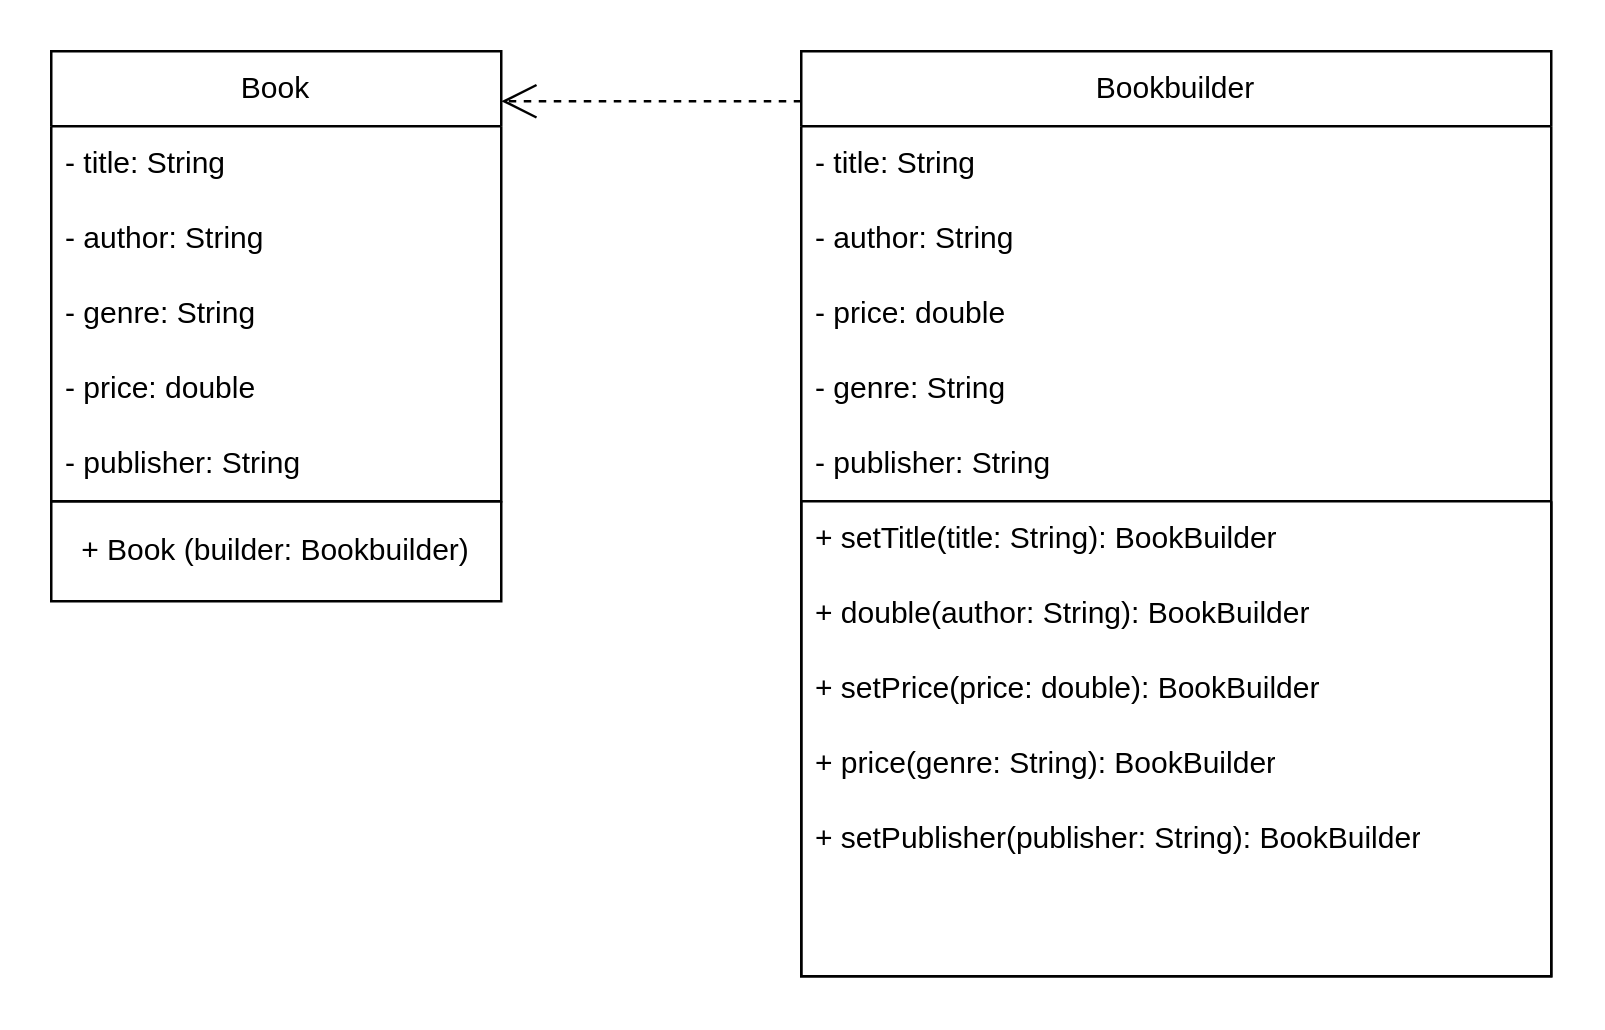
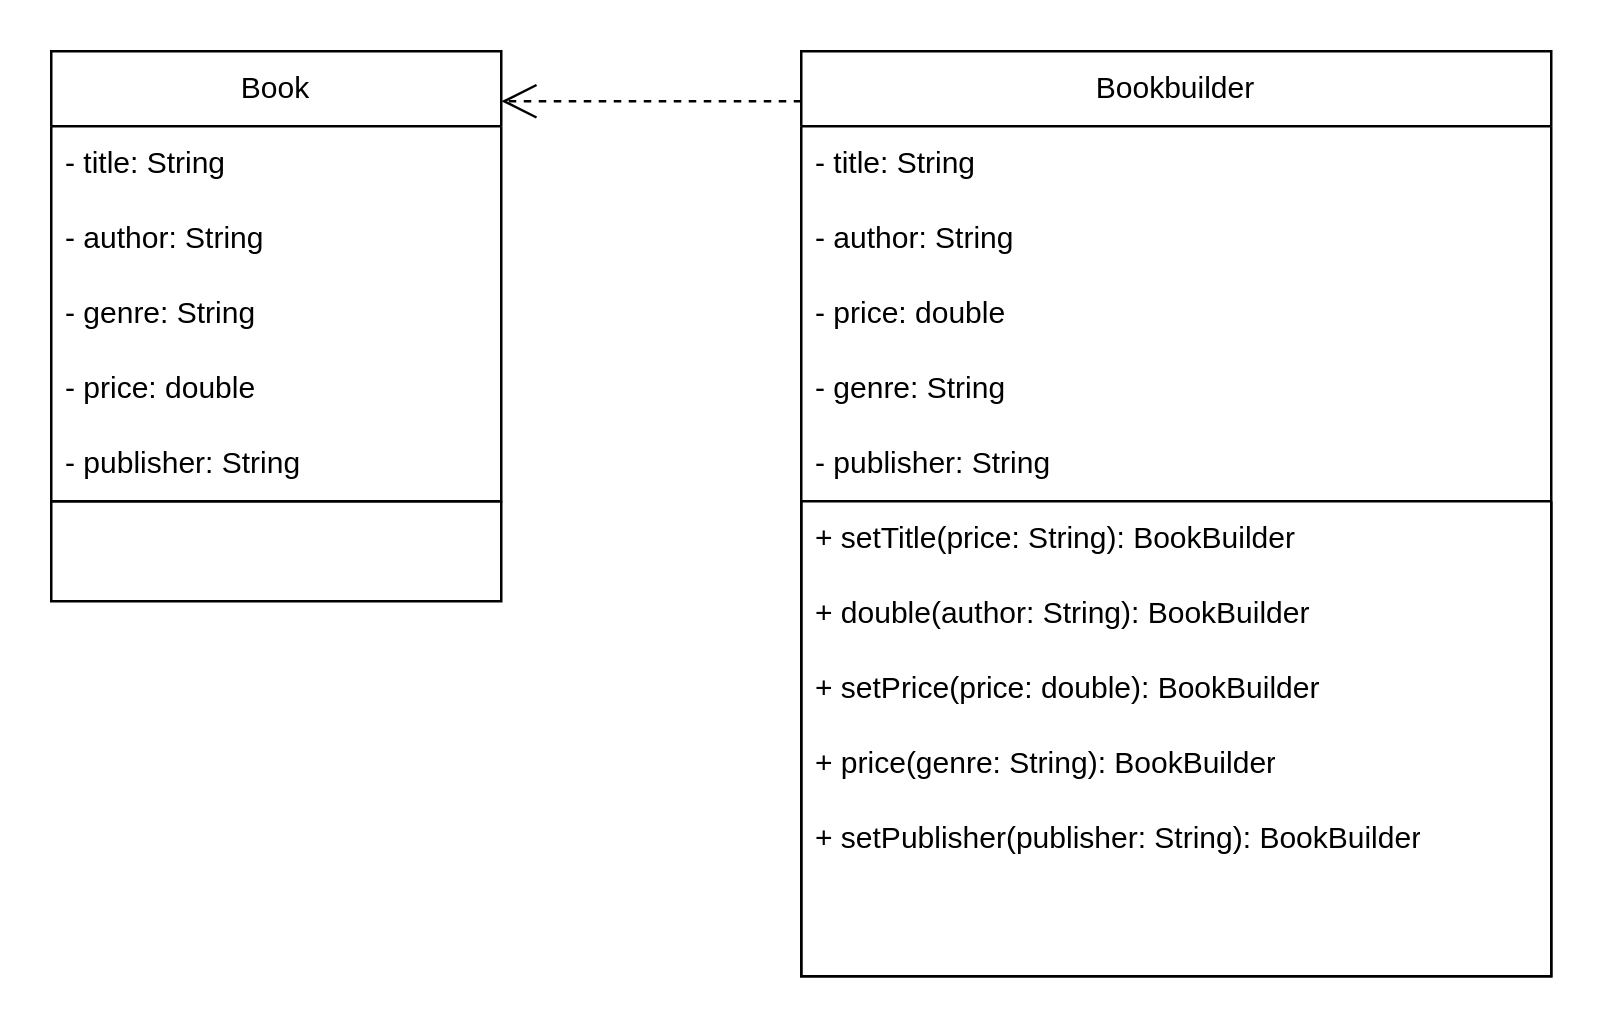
  <mxCell id="0" />
  <mxCell id="1" parent="0" />
  <mxCell id="2" value="" style="group" vertex="1" connectable="0" parent="1"><mxGeometry x="20" y="20" width="180" height="220" as="geometry" /></mxCell>
  <mxCell id="3" value="Book" style="swimlane;fontStyle=0;childLayout=stackLayout;horizontal=1;startSize=30;horizontalStack=0;resizeParent=1;resizeParentMax=0;resizeLast=0;collapsible=1;marginBottom=0;whiteSpace=wrap;html=1;" vertex="1" parent="2"><mxGeometry width="180" height="180" as="geometry"><mxRectangle x="350" y="170" width="70" height="30" as="alternateBounds" /></mxGeometry></mxCell>
  <mxCell id="4" value="- title: String" style="text;strokeColor=none;fillColor=none;align=left;verticalAlign=middle;spacingLeft=4;spacingRight=4;overflow=hidden;points=[[0,0.5],[1,0.5]];portConstraint=eastwest;rotatable=0;whiteSpace=wrap;html=1;" vertex="1" parent="3"><mxGeometry y="30" width="180" height="30" as="geometry" /></mxCell>
  <mxCell id="5" value="- author: String" style="text;strokeColor=none;fillColor=none;align=left;verticalAlign=middle;spacingLeft=4;spacingRight=4;overflow=hidden;points=[[0,0.5],[1,0.5]];portConstraint=eastwest;rotatable=0;whiteSpace=wrap;html=1;" vertex="1" parent="3"><mxGeometry y="60" width="180" height="30" as="geometry" /></mxCell>
  <mxCell id="6" value="- genre: String" style="text;strokeColor=none;fillColor=none;align=left;verticalAlign=middle;spacingLeft=4;spacingRight=4;overflow=hidden;points=[[0,0.5],[1,0.5]];portConstraint=eastwest;rotatable=0;whiteSpace=wrap;html=1;" vertex="1" parent="3"><mxGeometry y="90" width="180" height="30" as="geometry" /></mxCell>
  <mxCell id="7" value="- price: double" style="text;strokeColor=none;fillColor=none;align=left;verticalAlign=middle;spacingLeft=4;spacingRight=4;overflow=hidden;points=[[0,0.5],[1,0.5]];portConstraint=eastwest;rotatable=0;whiteSpace=wrap;html=1;" vertex="1" parent="3"><mxGeometry y="120" width="180" height="30" as="geometry" /></mxCell>
  <mxCell id="8" value="- publisher: String" style="text;strokeColor=none;fillColor=none;align=left;verticalAlign=middle;spacingLeft=4;spacingRight=4;overflow=hidden;points=[[0,0.5],[1,0.5]];portConstraint=eastwest;rotatable=0;whiteSpace=wrap;html=1;" vertex="1" parent="3"><mxGeometry y="150" width="180" height="30" as="geometry" /></mxCell>
  <mxCell id="9" value="" style="swimlane;startSize=0;" vertex="1" parent="2"><mxGeometry y="180" width="180" height="40" as="geometry" /></mxCell>
- <mxCell id="10" value="+ Book (builder: Bookbuilder)" style="text;html=1;align=center;verticalAlign=middle;whiteSpace=wrap;rounded=0;" vertex="1" parent="9"><mxGeometry y="5" width="180" height="30" as="geometry" /></mxCell>
  <mxCell id="11" value="Bookbuilder" style="swimlane;fontStyle=0;childLayout=stackLayout;horizontal=1;startSize=30;horizontalStack=0;resizeParent=1;resizeParentMax=0;resizeLast=0;collapsible=1;marginBottom=0;whiteSpace=wrap;html=1;" vertex="1" parent="1"><mxGeometry x="320" y="20" width="300" height="370" as="geometry" /></mxCell>
  <mxCell id="12" value="- title: String" style="text;strokeColor=none;fillColor=none;align=left;verticalAlign=middle;spacingLeft=4;spacingRight=4;overflow=hidden;points=[[0,0.5],[1,0.5]];portConstraint=eastwest;rotatable=0;whiteSpace=wrap;html=1;" vertex="1" parent="11"><mxGeometry y="30" width="300" height="30" as="geometry" /></mxCell>
  <mxCell id="13" value="- author: String" style="text;strokeColor=none;fillColor=none;align=left;verticalAlign=middle;spacingLeft=4;spacingRight=4;overflow=hidden;points=[[0,0.5],[1,0.5]];portConstraint=eastwest;rotatable=0;whiteSpace=wrap;html=1;" vertex="1" parent="11"><mxGeometry y="60" width="300" height="30" as="geometry" /></mxCell>
  <mxCell id="14" value="- price: double" style="text;strokeColor=none;fillColor=none;align=left;verticalAlign=middle;spacingLeft=4;spacingRight=4;overflow=hidden;points=[[0,0.5],[1,0.5]];portConstraint=eastwest;rotatable=0;whiteSpace=wrap;html=1;" vertex="1" parent="11"><mxGeometry y="90" width="300" height="30" as="geometry" /></mxCell>
  <mxCell id="15" value="- genre: String" style="text;strokeColor=none;fillColor=none;align=left;verticalAlign=middle;spacingLeft=4;spacingRight=4;overflow=hidden;points=[[0,0.5],[1,0.5]];portConstraint=eastwest;rotatable=0;whiteSpace=wrap;html=1;" vertex="1" parent="11"><mxGeometry y="120" width="300" height="30" as="geometry" /></mxCell>
  <mxCell id="16" value="- publisher: String" style="text;strokeColor=none;fillColor=none;align=left;verticalAlign=middle;spacingLeft=4;spacingRight=4;overflow=hidden;points=[[0,0.5],[1,0.5]];portConstraint=eastwest;rotatable=0;whiteSpace=wrap;html=1;" vertex="1" parent="11"><mxGeometry y="150" width="300" height="30" as="geometry" /></mxCell>
  <mxCell id="17" value="" style="swimlane;startSize=0;" vertex="1" parent="11"><mxGeometry y="180" width="300" height="190" as="geometry" /></mxCell>
- <mxCell id="18" value="+ setTitle(title: String): BookBuilder" style="text;strokeColor=none;fillColor=none;align=left;verticalAlign=middle;spacingLeft=4;spacingRight=4;overflow=hidden;points=[[0,0.5],[1,0.5]];portConstraint=eastwest;rotatable=0;whiteSpace=wrap;html=1;" vertex="1" parent="17"><mxGeometry width="240" height="30" as="geometry" /></mxCell>
+ <mxCell id="18" value="+ setTitle(price: String): BookBuilder" style="text;strokeColor=none;fillColor=none;align=left;verticalAlign=middle;spacingLeft=4;spacingRight=4;overflow=hidden;points=[[0,0.5],[1,0.5]];portConstraint=eastwest;rotatable=0;whiteSpace=wrap;html=1;" vertex="1" parent="17"><mxGeometry width="240" height="30" as="geometry" /></mxCell>
  <mxCell id="19" value="+ double(author: String): BookBuilder" style="text;strokeColor=none;fillColor=none;align=left;verticalAlign=middle;spacingLeft=4;spacingRight=4;overflow=hidden;points=[[0,0.5],[1,0.5]];portConstraint=eastwest;rotatable=0;whiteSpace=wrap;html=1;" vertex="1" parent="17"><mxGeometry y="30" width="240" height="30" as="geometry" /></mxCell>
  <mxCell id="20" value="+ setPrice(price: double): BookBuilder" style="text;strokeColor=none;fillColor=none;align=left;verticalAlign=middle;spacingLeft=4;spacingRight=4;overflow=hidden;points=[[0,0.5],[1,0.5]];portConstraint=eastwest;rotatable=0;whiteSpace=wrap;html=1;" vertex="1" parent="17"><mxGeometry y="60" width="240" height="30" as="geometry" /></mxCell>
  <mxCell id="21" value="+ price(genre: String): BookBuilder" style="text;strokeColor=none;fillColor=none;align=left;verticalAlign=middle;spacingLeft=4;spacingRight=4;overflow=hidden;points=[[0,0.5],[1,0.5]];portConstraint=eastwest;rotatable=0;whiteSpace=wrap;html=1;" vertex="1" parent="17"><mxGeometry y="90" width="240" height="30" as="geometry" /></mxCell>
  <mxCell id="22" value="+ setPublisher(publisher: String): BookBuilder" style="text;strokeColor=none;fillColor=none;align=left;verticalAlign=middle;spacingLeft=4;spacingRight=4;overflow=hidden;points=[[0,0.5],[1,0.5]];portConstraint=eastwest;rotatable=0;whiteSpace=wrap;html=1;" vertex="1" parent="17"><mxGeometry y="120" width="300" height="30" as="geometry" /></mxCell>
  <mxCell id="23" value="" style="endArrow=open;endSize=12;dashed=1;html=1;rounded=0;" edge="1" parent="1"><mxGeometry width="160" relative="1" as="geometry"><mxPoint x="320" y="40" as="sourcePoint" /><mxPoint x="200" y="40" as="targetPoint" /></mxGeometry></mxCell>
